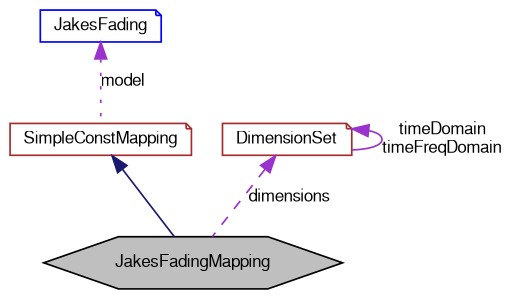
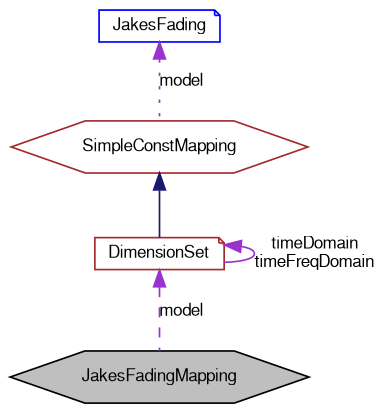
  digraph {
    node [color=brown fillcolor=white fontname=FreeSans fontsize=10 shape=hexagon style=filled]
    edge [color=darkorchid3 dir=back fontname=FreeSans fontsize=10 labelfontname=FreeSans labelfontsize=10 style=solid]
    n1 [color=black fillcolor=grey75 fontcolor=black height=0.2 label=JakesFadingMapping width=0.4]
-   n2 [height=0.2 label=SimpleConstMapping shape=note width=0.4]
+   n2 [height=0.2 label=SimpleConstMapping width=0.4]
    n3 [color=blue height=0.2 label=JakesFading shape=note width=0.4]
    n4 [height=0.2 label=DimensionSet shape=note width=0.4]
-   n2 -> n1 [color=midnightblue]
+   n2 -> n4 [color=midnightblue]
    n3 -> n2 [label=model style=dotted]
-   n4 -> n1 [label=dimensions style=dashed]
+   n4 -> n1 [label=model style=dashed]
    n4 -> n4 [label="timeDomain\ntimeFreqDomain"]
  }
